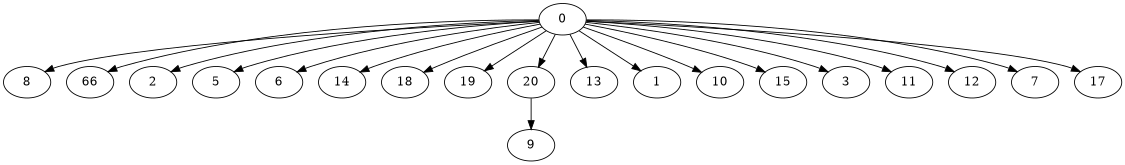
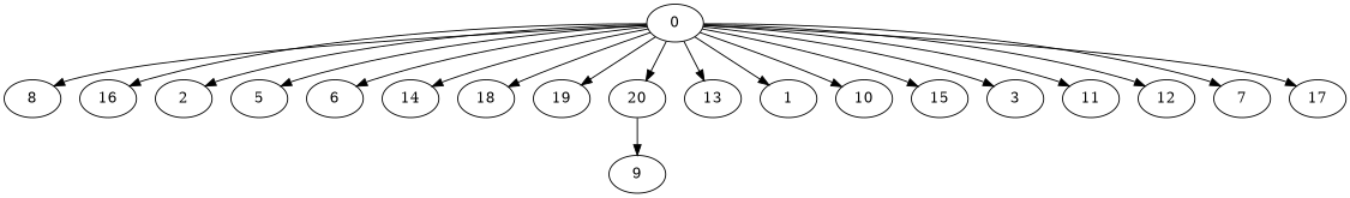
  digraph {
    "Duplicate states"=0
    GraphType=Fork
    "Max states in OPEN"=0
    Modes="120000ms; topo-ordered tasks, ; Pruning: task equivalence, fixed order ready list, ; F-value: ; Optimisation: best schedule length (SL) optimisation on equal, "
    NumberOfTasks=21
    "Pruned using list schedule length"=11294823
    "States removed from OPEN"=0
    TargetSystem="Homogeneous-4"
    "Time to schedule (ms)"=3722
    "Total idle time"=82
    "Total schedule length"=315
    "Total sequential time"=1175
    "Total states created"=22845158
    node ["Finish time"=103 Processor=0 "Start time"=103 Weight=76]
    edge [Weight=5]
    0 ["Finish time"=25 "Start time"=0 Weight=25]
    8 ["Finish time"=188 Processor=1 Weight=85]
-   16 ["Finish time"=273 Processor=1 "Start time"=188 Weight=85 label=66]
+   16 ["Finish time"=273 Processor=1 "Start time"=188 Weight=85]
    2 ["Finish time"=221 Processor=2 "Start time"=145]
    5 ["Finish time"=180 Processor=3 "Start time"=104]
    6 ["Finish time"=104 Processor=3 "Start time"=28]
    14 ["Finish time"=314 Processor=2 "Start time"=238]
    18 ["Finish time"=256 Processor=3 "Start time"=180]
    19 [Processor=1 "Start time"=27]
    20 [Processor=2 "Start time"=27]
    13 ["Finish time"=315 Processor=3 "Start time"=256 Weight=59]
    1 ["Finish time"=145 Processor=2 Weight=42]
    10 ["Finish time"=315 Processor=1 "Start time"=273 Weight=42]
    15 ["Finish time"=67 "Start time"=25 Weight=42]
    3 ["Finish time"=313 "Start time"=279 Weight=34]
    11 ["Finish time"=194 "Start time"=160 Weight=34]
    12 ["Finish time"=92 "Start time"=67 Weight=25]
    7 ["Finish time"=238 Processor=2 "Start time"=221 Weight=17]
    17 ["Finish time"=211 "Start time"=194 Weight=17]
    9 ["Finish time"=279 "Start time"=211 Weight=68]
    0 -> 8 [Weight=6]
    0 -> 16 [Weight=8]
    0 -> 2 [Weight=6]
    0 -> 5
    0 -> 6 [Weight=3]
    0 -> 14 [Weight=8]
    0 -> 18
    0 -> 19 [Weight=2]
    0 -> 20 [Weight=2]
    0 -> 13
    0 -> 1 [Weight=4]
    0 -> 10 [Weight=10]
    0 -> 15 [Weight=3]
    0 -> 3 [Weight=10]
    0 -> 11 [Weight=7]
    0 -> 12
    0 -> 7 [Weight=6]
    0 -> 17 [Weight=7]
    20 -> 9 [Weight=9]
  }
